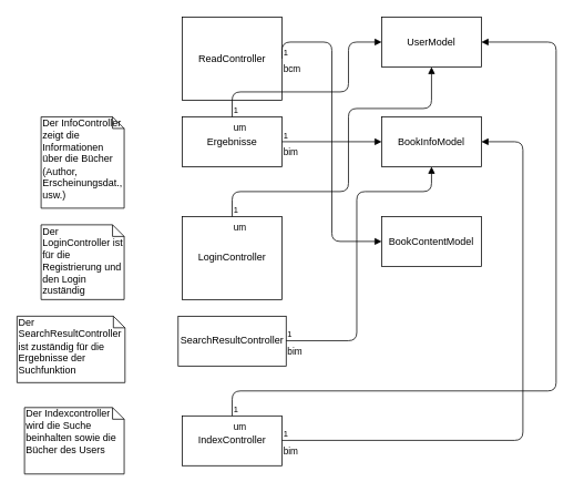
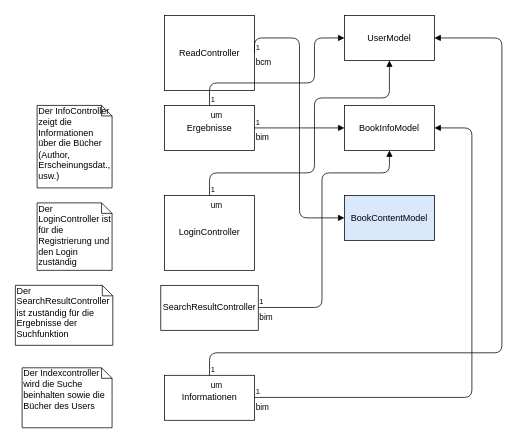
  <mxCell id="0" />
  <mxCell id="1" parent="0" />
  <mxCell id="2" value="ReadController" style="rounded=0;whiteSpace=wrap;html=1;" vertex="1" parent="1"><mxGeometry x="219" y="20" width="120" height="100" as="geometry" /></mxCell>
  <mxCell id="3" value="Ergebnisse" style="rounded=0;whiteSpace=wrap;html=1;" vertex="1" parent="1"><mxGeometry x="219" y="140" width="120" height="60" as="geometry" /></mxCell>
  <mxCell id="4" value="LoginController" style="rounded=0;whiteSpace=wrap;html=1;" vertex="1" parent="1"><mxGeometry x="219" y="260" width="120" height="100" as="geometry" /></mxCell>
  <mxCell id="5" value="SearchResultController" style="rounded=0;whiteSpace=wrap;html=1;" vertex="1" parent="1"><mxGeometry x="214" y="380" width="130" height="60" as="geometry" /></mxCell>
  <mxCell id="6" value="UserModel" style="rounded=0;whiteSpace=wrap;html=1;" vertex="1" parent="1"><mxGeometry x="459" y="20" width="120" height="60" as="geometry" /></mxCell>
- <mxCell id="7" value="IndexController" style="rounded=0;whiteSpace=wrap;html=1;" vertex="1" parent="1"><mxGeometry x="219" y="500" width="120" height="60" as="geometry" /></mxCell>
+ <mxCell id="7" value="Informationen" style="rounded=0;whiteSpace=wrap;html=1;" vertex="1" parent="1"><mxGeometry x="219" y="500" width="120" height="60" as="geometry" /></mxCell>
  <mxCell id="8" value="BookInfoModel" style="rounded=0;whiteSpace=wrap;html=1;" vertex="1" parent="1"><mxGeometry x="459" y="140" width="120" height="60" as="geometry" /></mxCell>
- <mxCell id="9" value="BookContentModel" style="rounded=0;whiteSpace=wrap;html=1;" vertex="1" parent="1"><mxGeometry x="459" y="260" width="120" height="60" as="geometry" /></mxCell>
+ <mxCell id="9" value="BookContentModel" style="rounded=0;whiteSpace=wrap;html=1;fillColor=#dae8fc;" vertex="1" parent="1"><mxGeometry x="459" y="260" width="120" height="60" as="geometry" /></mxCell>
  <mxCell id="10" value="um" style="endArrow=block;endFill=1;html=1;edgeStyle=orthogonalEdgeStyle;align=left;verticalAlign=top;entryX=0;entryY=0.5;entryDx=0;entryDy=0;exitX=0.5;exitY=0;exitDx=0;exitDy=0;" edge="1" parent="1" source="3" target="6"><mxGeometry x="-1" relative="1" as="geometry"><mxPoint x="379" y="130" as="sourcePoint" /><mxPoint x="419" y="50" as="targetPoint" /><Array as="points"><mxPoint x="279" y="110" /><mxPoint x="419" y="110" /><mxPoint x="419" y="50" /></Array></mxGeometry></mxCell>
  <mxCell id="11" value="1" style="resizable=0;html=1;align=left;verticalAlign=bottom;labelBackgroundColor=#ffffff;fontSize=10;" connectable="0" vertex="1" parent="10"><mxGeometry x="-1" relative="1" as="geometry" /></mxCell>
  <mxCell id="12" value="bim" style="endArrow=block;endFill=1;html=1;edgeStyle=orthogonalEdgeStyle;align=left;verticalAlign=top;entryX=0;entryY=0.5;entryDx=0;entryDy=0;" edge="1" parent="1"><mxGeometry x="-1" relative="1" as="geometry"><mxPoint x="339" y="170" as="sourcePoint" /><mxPoint x="459" y="170" as="targetPoint" /><Array as="points"><mxPoint x="339" y="170" /></Array></mxGeometry></mxCell>
  <mxCell id="13" value="1" style="resizable=0;html=1;align=left;verticalAlign=bottom;labelBackgroundColor=#ffffff;fontSize=10;" connectable="0" vertex="1" parent="12"><mxGeometry x="-1" relative="1" as="geometry" /></mxCell>
  <mxCell id="14" value="bcm" style="endArrow=block;endFill=1;html=1;edgeStyle=orthogonalEdgeStyle;align=left;verticalAlign=top;entryX=0;entryY=0.5;entryDx=0;entryDy=0;exitX=1;exitY=0.5;exitDx=0;exitDy=0;" edge="1" parent="1" source="2"><mxGeometry x="-1" relative="1" as="geometry"><mxPoint x="389" y="230" as="sourcePoint" /><mxPoint x="459" y="290" as="targetPoint" /><Array as="points"><mxPoint x="399" y="50" /><mxPoint x="399" y="290" /></Array></mxGeometry></mxCell>
  <mxCell id="15" value="1" style="resizable=0;html=1;align=left;verticalAlign=bottom;labelBackgroundColor=#ffffff;fontSize=10;" connectable="0" vertex="1" parent="14"><mxGeometry x="-1" relative="1" as="geometry" /></mxCell>
  <mxCell id="16" value="um" style="endArrow=block;endFill=1;html=1;edgeStyle=orthogonalEdgeStyle;align=left;verticalAlign=top;exitX=0.5;exitY=0;exitDx=0;exitDy=0;" edge="1" parent="1" source="4" target="6"><mxGeometry x="-1" relative="1" as="geometry"><mxPoint x="269" y="260" as="sourcePoint" /><mxPoint x="449" y="170" as="targetPoint" /><Array as="points"><mxPoint x="279" y="230" /><mxPoint x="419" y="230" /><mxPoint x="419" y="130" /><mxPoint x="519" y="130" /></Array></mxGeometry></mxCell>
  <mxCell id="17" value="1" style="resizable=0;html=1;align=left;verticalAlign=bottom;labelBackgroundColor=#ffffff;fontSize=10;" connectable="0" vertex="1" parent="16"><mxGeometry x="-1" relative="1" as="geometry" /></mxCell>
  <mxCell id="18" value="bim" style="endArrow=block;endFill=1;html=1;edgeStyle=orthogonalEdgeStyle;align=left;verticalAlign=top;entryX=0.5;entryY=1;entryDx=0;entryDy=0;" edge="1" parent="1" target="8"><mxGeometry x="-1" relative="1" as="geometry"><mxPoint x="344" y="409.5" as="sourcePoint" /><mxPoint x="464" y="409.5" as="targetPoint" /><Array as="points"><mxPoint x="429" y="410" /><mxPoint x="429" y="230" /><mxPoint x="519" y="230" /></Array></mxGeometry></mxCell>
  <mxCell id="19" value="1" style="resizable=0;html=1;align=left;verticalAlign=bottom;labelBackgroundColor=#ffffff;fontSize=10;" connectable="0" vertex="1" parent="18"><mxGeometry x="-1" relative="1" as="geometry" /></mxCell>
  <mxCell id="20" value="bim" style="endArrow=block;endFill=1;html=1;edgeStyle=orthogonalEdgeStyle;align=left;verticalAlign=top;entryX=1;entryY=0.5;entryDx=0;entryDy=0;" edge="1" parent="1" target="8"><mxGeometry x="-1" relative="1" as="geometry"><mxPoint x="339" y="529.5" as="sourcePoint" /><mxPoint x="514" y="320" as="targetPoint" /><Array as="points"><mxPoint x="629" y="530" /><mxPoint x="629" y="170" /></Array></mxGeometry></mxCell>
  <mxCell id="21" value="1" style="resizable=0;html=1;align=left;verticalAlign=bottom;labelBackgroundColor=#ffffff;fontSize=10;" connectable="0" vertex="1" parent="20"><mxGeometry x="-1" relative="1" as="geometry" /></mxCell>
  <mxCell id="22" value="Der InfoController zeigt die Informationen über die Bücher (Author, Erscheinungsdat., usw.)" style="shape=note;whiteSpace=wrap;html=1;size=14;verticalAlign=top;align=left;spacingTop=-6;" vertex="1" parent="1"><mxGeometry x="49" y="140" width="100" height="110" as="geometry" /></mxCell>
  <mxCell id="23" value="Der LoginController ist für die Registrierung und den Login zuständig" style="shape=note;whiteSpace=wrap;html=1;size=14;verticalAlign=top;align=left;spacingTop=-6;" vertex="1" parent="1"><mxGeometry x="49" y="270" width="100" height="90" as="geometry" /></mxCell>
  <mxCell id="24" value="Der SearchResultController ist zuständig für die Ergebnisse der Suchfunktion" style="shape=note;whiteSpace=wrap;html=1;size=14;verticalAlign=top;align=left;spacingTop=-6;" vertex="1" parent="1"><mxGeometry x="20" y="380" width="130" height="80" as="geometry" /></mxCell>
  <mxCell id="25" value="Der Indexcontroller wird die Suche beinhalten sowie die Bücher des Users" style="shape=note;whiteSpace=wrap;html=1;size=14;verticalAlign=top;align=left;spacingTop=-6;" vertex="1" parent="1"><mxGeometry x="29" y="490" width="120" height="80" as="geometry" /></mxCell>
  <mxCell id="26" value="um" style="endArrow=block;endFill=1;html=1;edgeStyle=orthogonalEdgeStyle;align=left;verticalAlign=top;entryX=1;entryY=0.5;entryDx=0;entryDy=0;exitX=0.5;exitY=0;exitDx=0;exitDy=0;" edge="1" parent="1" target="6"><mxGeometry x="-1" relative="1" as="geometry"><mxPoint x="279" y="500" as="sourcePoint" /><mxPoint x="459" y="410" as="targetPoint" /><Array as="points"><mxPoint x="279" y="470" /><mxPoint x="669" y="470" /><mxPoint x="669" y="50" /></Array></mxGeometry></mxCell>
  <mxCell id="27" value="1" style="resizable=0;html=1;align=left;verticalAlign=bottom;labelBackgroundColor=#ffffff;fontSize=10;" connectable="0" vertex="1" parent="26"><mxGeometry x="-1" relative="1" as="geometry" /></mxCell>
